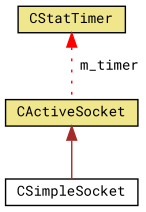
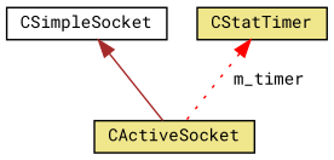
  digraph {
    fontname="Roboto Mono"
    node [color=black fillcolor=khaki fontname="Roboto Mono" fontsize=10 shape=record style=filled]
    edge [dir=back fontname="Roboto Mono" fontsize=10 labelfontname=Helvetica labelfontsize=10]
    n1 [fontcolor=black height=0.2 label=CActiveSocket width=0.4]
    n2 [fillcolor=white height=0.2 label=CSimpleSocket width=0.4]
    n3 [height=0.2 label=CStatTimer width=0.4]
-   n1 -> n2 [color=brown style=solid]
+   n2 -> n1 [color=brown style=solid]
    n3 -> n1 [color=red label=" m_timer" style=dotted]
  }
